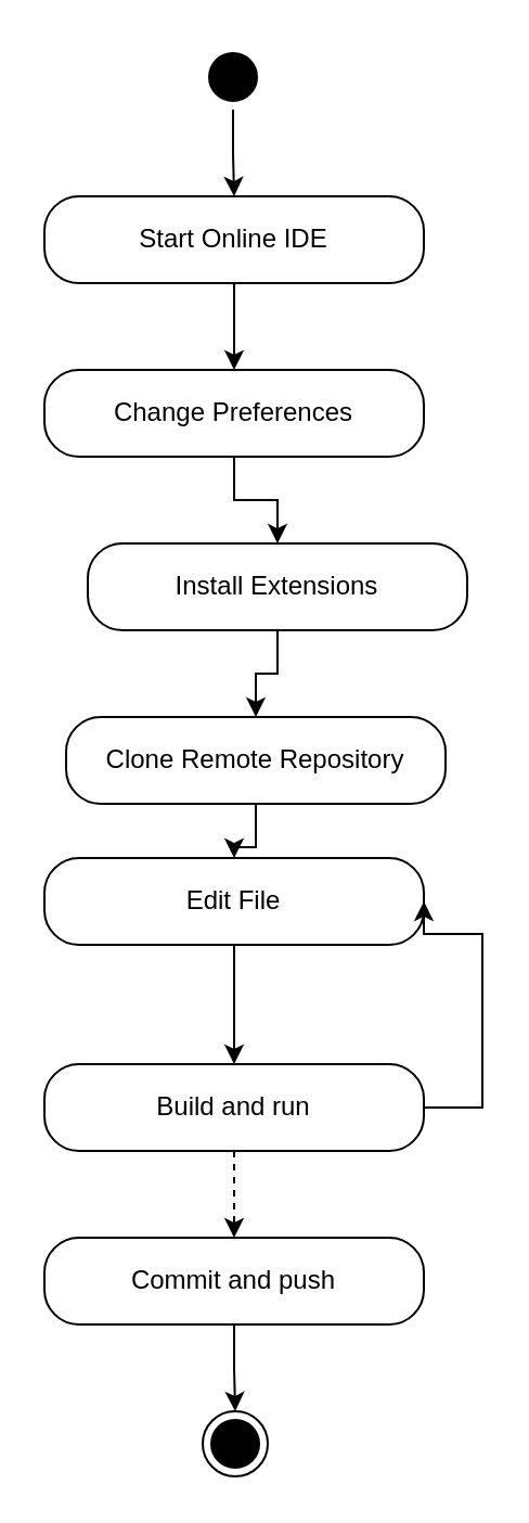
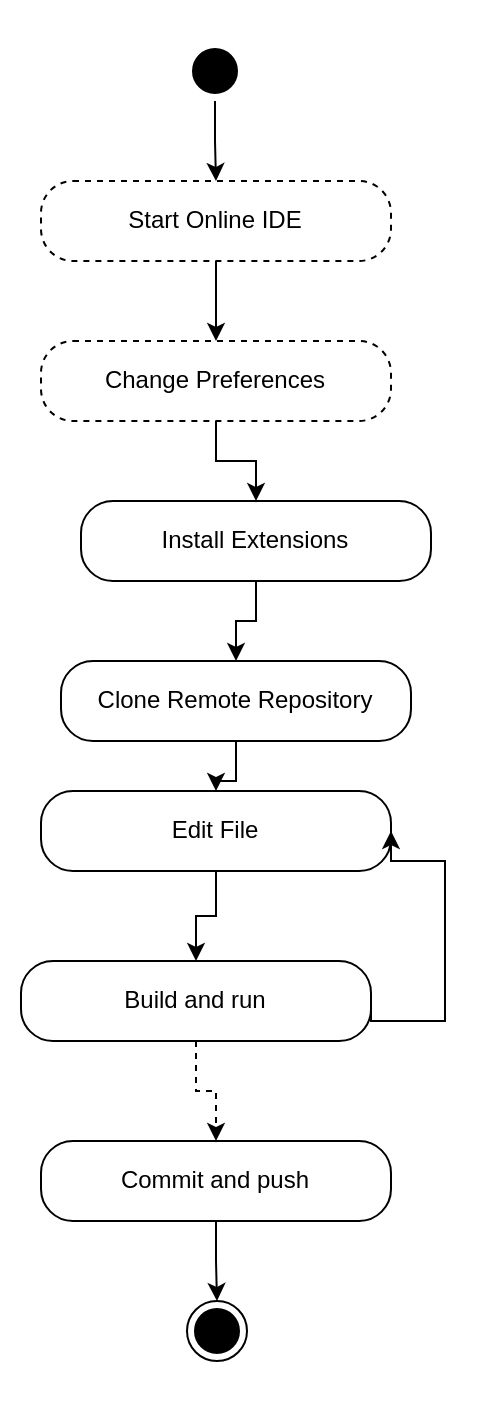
  <mxCell id="0" />
  <mxCell id="1" parent="0" />
  <mxCell id="2" style="edgeStyle=orthogonalEdgeStyle;rounded=0;orthogonalLoop=1;jettySize=auto;html=1;entryX=0.5;entryY=0;entryDx=0;entryDy=0;" edge="1" parent="1" source="3" target="5"><mxGeometry relative="1" as="geometry" /></mxCell>
  <mxCell id="3" value="" style="ellipse;html=1;shape=startState;fillColor=#000000;strokeColor=#000000;" vertex="1" parent="1"><mxGeometry x="92" y="20" width="30" height="30" as="geometry" /></mxCell>
  <mxCell id="4" style="edgeStyle=orthogonalEdgeStyle;rounded=0;orthogonalLoop=1;jettySize=auto;html=1;" edge="1" parent="1" source="5" target="16"><mxGeometry relative="1" as="geometry" /></mxCell>
- <mxCell id="5" value="Start Online IDE" style="rounded=1;whiteSpace=wrap;html=1;arcSize=40;fontColor=#000000;fillColor=#FFFFFF;strokeColor=#000000;" vertex="1" parent="1"><mxGeometry x="20" y="90" width="175" height="40" as="geometry" /></mxCell>
+ <mxCell id="5" value="Start Online IDE" style="rounded=1;whiteSpace=wrap;html=1;arcSize=40;fontColor=#000000;fillColor=#FFFFFF;strokeColor=#000000;dashed=1;" vertex="1" parent="1"><mxGeometry x="20" y="90" width="175" height="40" as="geometry" /></mxCell>
  <mxCell id="6" style="edgeStyle=orthogonalEdgeStyle;rounded=0;orthogonalLoop=1;jettySize=auto;html=1;" edge="1" parent="1" source="7" target="9"><mxGeometry relative="1" as="geometry" /></mxCell>
  <mxCell id="7" value="Install Extensions" style="rounded=1;whiteSpace=wrap;html=1;arcSize=40;fontColor=#000000;fillColor=#FFFFFF;strokeColor=#000000;" vertex="1" parent="1"><mxGeometry x="40" y="250" width="175" height="40" as="geometry" /></mxCell>
  <mxCell id="8" style="edgeStyle=orthogonalEdgeStyle;rounded=0;orthogonalLoop=1;jettySize=auto;html=1;" edge="1" parent="1" source="9" target="11"><mxGeometry relative="1" as="geometry" /></mxCell>
  <mxCell id="9" value="Clone Remote Repository" style="rounded=1;whiteSpace=wrap;html=1;arcSize=40;fontColor=#000000;fillColor=#FFFFFF;strokeColor=#000000;" vertex="1" parent="1"><mxGeometry x="30" y="330" width="175" height="40" as="geometry" /></mxCell>
  <mxCell id="10" style="edgeStyle=orthogonalEdgeStyle;rounded=0;orthogonalLoop=1;jettySize=auto;html=1;" edge="1" parent="1" source="11" target="14"><mxGeometry relative="1" as="geometry" /></mxCell>
  <mxCell id="11" value="Edit File" style="rounded=1;whiteSpace=wrap;html=1;arcSize=40;fontColor=#000000;fillColor=#FFFFFF;strokeColor=#000000;" vertex="1" parent="1"><mxGeometry x="20" y="395" width="175" height="40" as="geometry" /></mxCell>
  <mxCell id="12" style="edgeStyle=orthogonalEdgeStyle;rounded=0;orthogonalLoop=1;jettySize=auto;html=1;entryX=1;entryY=0.5;entryDx=0;entryDy=0;exitX=1;exitY=0.5;exitDx=0;exitDy=0;" edge="1" parent="1" source="14" target="11"><mxGeometry relative="1" as="geometry"><Array as="points"><mxPoint x="222" y="510" /><mxPoint x="222" y="430" /></Array></mxGeometry></mxCell>
  <mxCell id="13" style="edgeStyle=orthogonalEdgeStyle;rounded=0;orthogonalLoop=1;jettySize=auto;html=1;entryX=0.5;entryY=0;entryDx=0;entryDy=0;dashed=1;" edge="1" parent="1" source="14" target="18"><mxGeometry relative="1" as="geometry" /></mxCell>
- <mxCell id="14" value="Build and run" style="rounded=1;whiteSpace=wrap;html=1;arcSize=40;fontColor=#000000;fillColor=#FFFFFF;strokeColor=#000000;" vertex="1" parent="1"><mxGeometry x="20" y="490" width="175" height="40" as="geometry" /></mxCell>
+ <mxCell id="14" value="Build and run" style="rounded=1;whiteSpace=wrap;html=1;arcSize=40;fontColor=#000000;fillColor=#FFFFFF;strokeColor=#000000;" vertex="1" parent="1"><mxGeometry x="10" y="480" width="175" height="40" as="geometry" /></mxCell>
  <mxCell id="15" style="edgeStyle=orthogonalEdgeStyle;rounded=0;orthogonalLoop=1;jettySize=auto;html=1;" edge="1" parent="1" source="16" target="7"><mxGeometry relative="1" as="geometry" /></mxCell>
- <mxCell id="16" value="Change Preferences" style="rounded=1;whiteSpace=wrap;html=1;arcSize=40;fontColor=#000000;fillColor=#FFFFFF;strokeColor=#000000;" vertex="1" parent="1"><mxGeometry x="20" y="170" width="175" height="40" as="geometry" /></mxCell>
+ <mxCell id="16" value="Change Preferences" style="rounded=1;whiteSpace=wrap;html=1;arcSize=40;fontColor=#000000;fillColor=#FFFFFF;strokeColor=#000000;dashed=1;" vertex="1" parent="1"><mxGeometry x="20" y="170" width="175" height="40" as="geometry" /></mxCell>
  <mxCell id="17" style="edgeStyle=orthogonalEdgeStyle;rounded=0;orthogonalLoop=1;jettySize=auto;html=1;" edge="1" parent="1" source="18" target="19"><mxGeometry relative="1" as="geometry" /></mxCell>
  <mxCell id="18" value="Commit and push" style="rounded=1;whiteSpace=wrap;html=1;arcSize=40;fontColor=#000000;fillColor=#FFFFFF;strokeColor=#000000;" vertex="1" parent="1"><mxGeometry x="20" y="570" width="175" height="40" as="geometry" /></mxCell>
  <mxCell id="19" value="" style="ellipse;html=1;shape=endState;fillColor=#000000;strokeColor=#000000;" vertex="1" parent="1"><mxGeometry x="93" y="650" width="30" height="30" as="geometry" /></mxCell>
